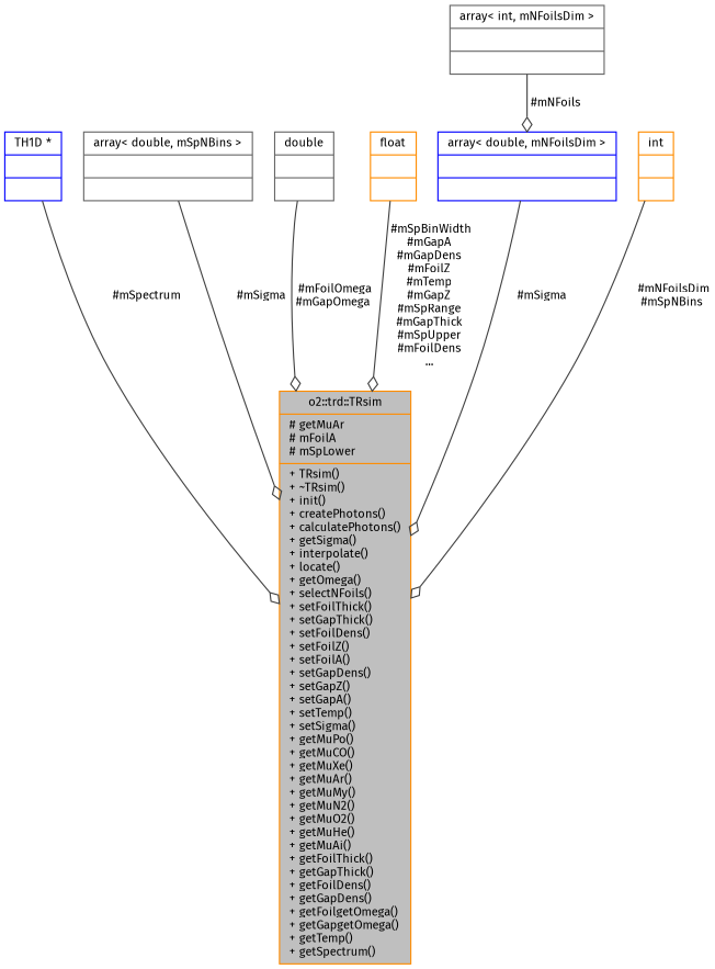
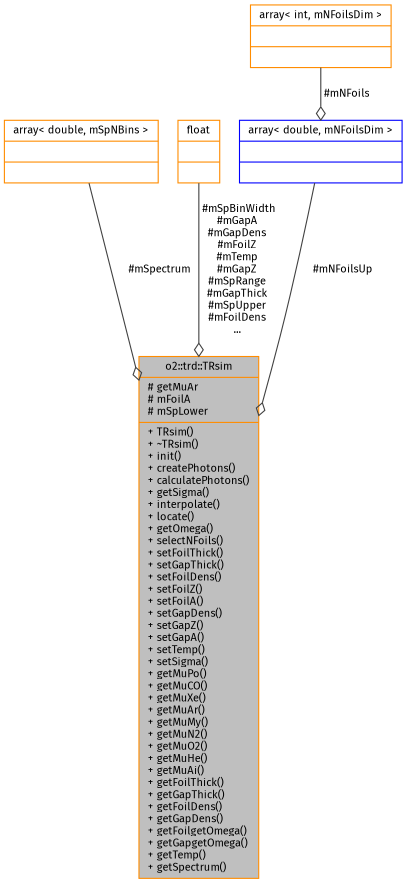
  digraph {
    fontname="Fira Sans"
    node [color=darkorange fontname="Fira Sans" fontsize=10 shape=record]
    edge [arrowhead=odiamond color=grey25 fontname="Fira Sans" fontsize=10 labelfontname=Helvetica labelfontsize=10 style=solid]
    n1 [fillcolor=grey75 fontcolor=black height=0.2 label="{o2::trd::TRsim\n|# getMuAr\l# mFoilA\l# mSpLower\l|+ TRsim()\l+ ~TRsim()\l+ init()\l+ createPhotons()\l+ calculatePhotons()\l+ getSigma()\l+ interpolate()\l+ locate()\l+ getOmega()\l+ selectNFoils()\l+ setFoilThick()\l+ setGapThick()\l+ setFoilDens()\l+ setFoilZ()\l+ setFoilA()\l+ setGapDens()\l+ setGapZ()\l+ setGapA()\l+ setTemp()\l+ setSigma()\l+ getMuPo()\l+ getMuCO()\l+ getMuXe()\l+ getMuAr()\l+ getMuMy()\l+ getMuN2()\l+ getMuO2()\l+ getMuHe()\l+ getMuAi()\l+ getFoilThick()\l+ getGapThick()\l+ getFoilDens()\l+ getGapDens()\l+ getFoilgetOmega()\l+ getGapgetOmega()\l+ getTemp()\l+ getSpectrum()\l}" style=filled width=0.4]
-   n2 [color=blue height=0.2 label="{TH1D *\n||}" width=0.4]
-   n3 [color=gray40 height=0.2 label="{array\< double, mSpNBins \>\n||}" width=0.4]
-   n4 [color=gray40 height=0.2 label="{double\n||}" width=0.4]
+   n3 [height=0.2 label="{array\< double, mSpNBins \>\n||}" width=0.4]
    n5 [height=0.2 label="{float\n||}" width=0.4]
    n6 [color=blue height=0.2 label="{array\< double, mNFoilsDim \>\n||}" width=0.4]
-   n7 [color=gray40 height=0.2 label="{array\< int, mNFoilsDim \>\n||}" width=0.4]
-   n8 [height=0.2 label="{int\n||}" width=0.4]
-   n2 -> n1 [label=" #mSpectrum"]
-   n3 -> n1 [label=" #mSigma"]
-   n4 -> n1 [label=" #mFoilOmega\n#mGapOmega"]
+   n7 [height=0.2 label="{array\< int, mNFoilsDim \>\n||}" width=0.4]
+   n3 -> n1 [label=" #mSpectrum"]
    n5 -> n1 [label=" #mSpBinWidth\n#mGapA\n#mGapDens\n#mFoilZ\n#mTemp\n#mGapZ\n#mSpRange\n#mGapThick\n#mSpUpper\n#mFoilDens\n..."]
-   n6 -> n1 [label=" #mSigma"]
+   n6 -> n1 [label=" #mNFoilsUp"]
    n7 -> n6 [label=" #mNFoils"]
-   n8 -> n1 [label=" #mNFoilsDim\n#mSpNBins"]
  }
